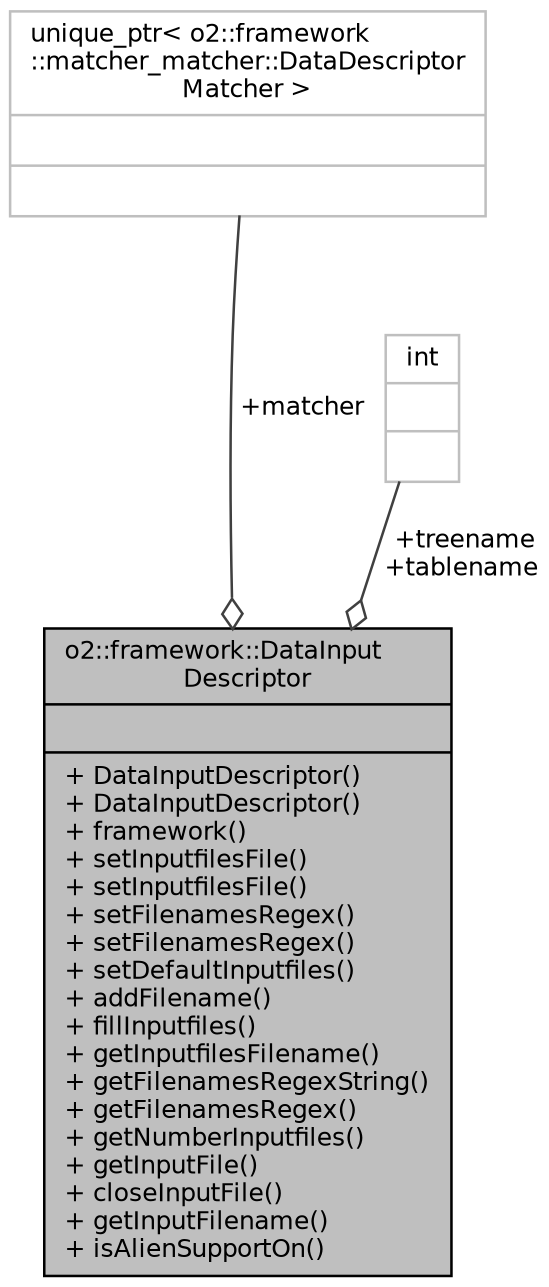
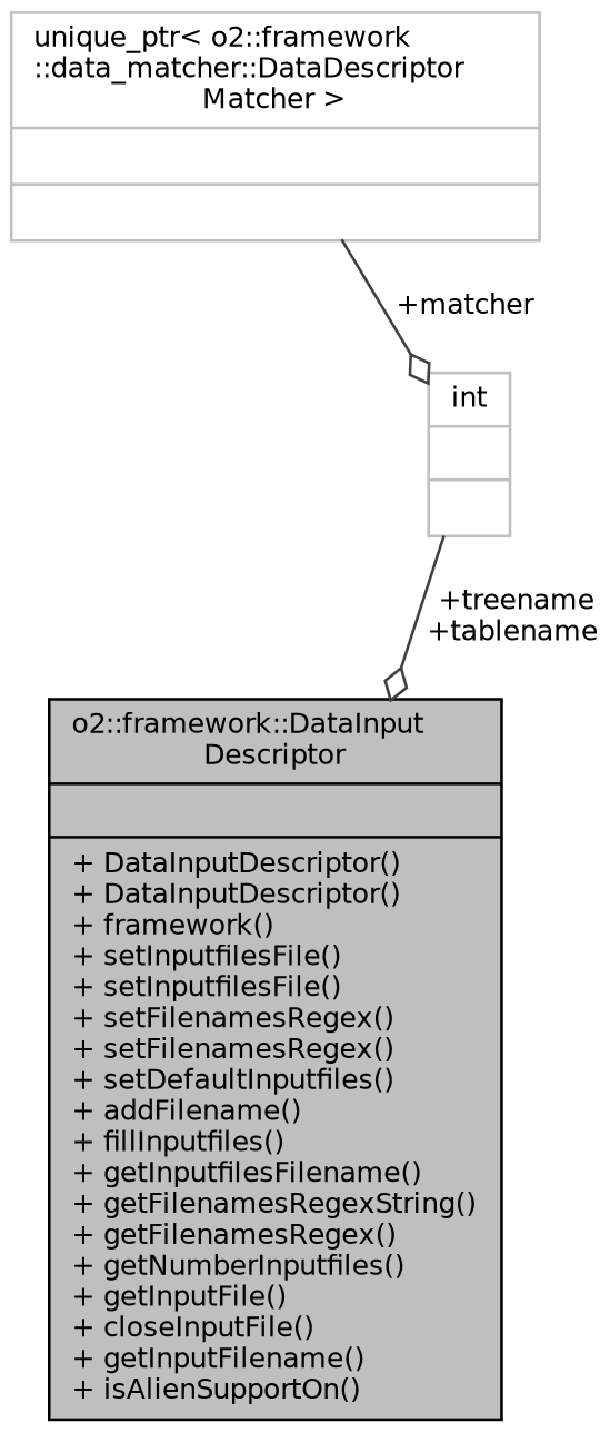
  digraph {
    node [color=grey75 fontname=Helvetica fontsize=10 shape=record]
    edge [arrowhead=odiamond color=grey25 fontname=Helvetica fontsize=10 labelfontname=Helvetica labelfontsize=10 style=solid]
    n1 [color=black fillcolor=grey75 fontcolor=black height=0.2 label="{o2::framework::DataInput\lDescriptor\n||+ DataInputDescriptor()\l+ DataInputDescriptor()\l+ framework()\l+ setInputfilesFile()\l+ setInputfilesFile()\l+ setFilenamesRegex()\l+ setFilenamesRegex()\l+ setDefaultInputfiles()\l+ addFilename()\l+ fillInputfiles()\l+ getInputfilesFilename()\l+ getFilenamesRegexString()\l+ getFilenamesRegex()\l+ getNumberInputfiles()\l+ getInputFile()\l+ closeInputFile()\l+ getInputFilename()\l+ isAlienSupportOn()\l}" style=filled width=0.4]
-   n2 [height=0.2 label="{unique_ptr\< o2::framework\l::matcher_matcher::DataDescriptor\lMatcher \>\n||}" width=0.4]
+   n2 [height=0.2 label="{unique_ptr\< o2::framework\l::data_matcher::DataDescriptor\lMatcher \>\n||}" width=0.4]
    n3 [height=0.2 label="{int\n||}" width=0.4]
-   n2 -> n1 [label=" +matcher"]
+   n2 -> n3 [label=" +matcher"]
    n3 -> n1 [label=" +treename\n+tablename"]
  }
